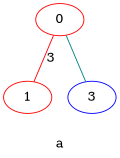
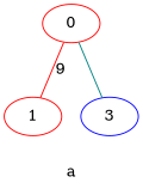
  graph {
    label=a
    node [color=red fillcolor=white shape=ellipse style=filled]
    n1 [label=0]
    n2 [label=1]
    n3 [color=blue label=3]
-   n1 -- n2 [color=red label=3]
+   n1 -- n2 [color=red label=9]
    n1 -- n3 [color=teal]
  }
